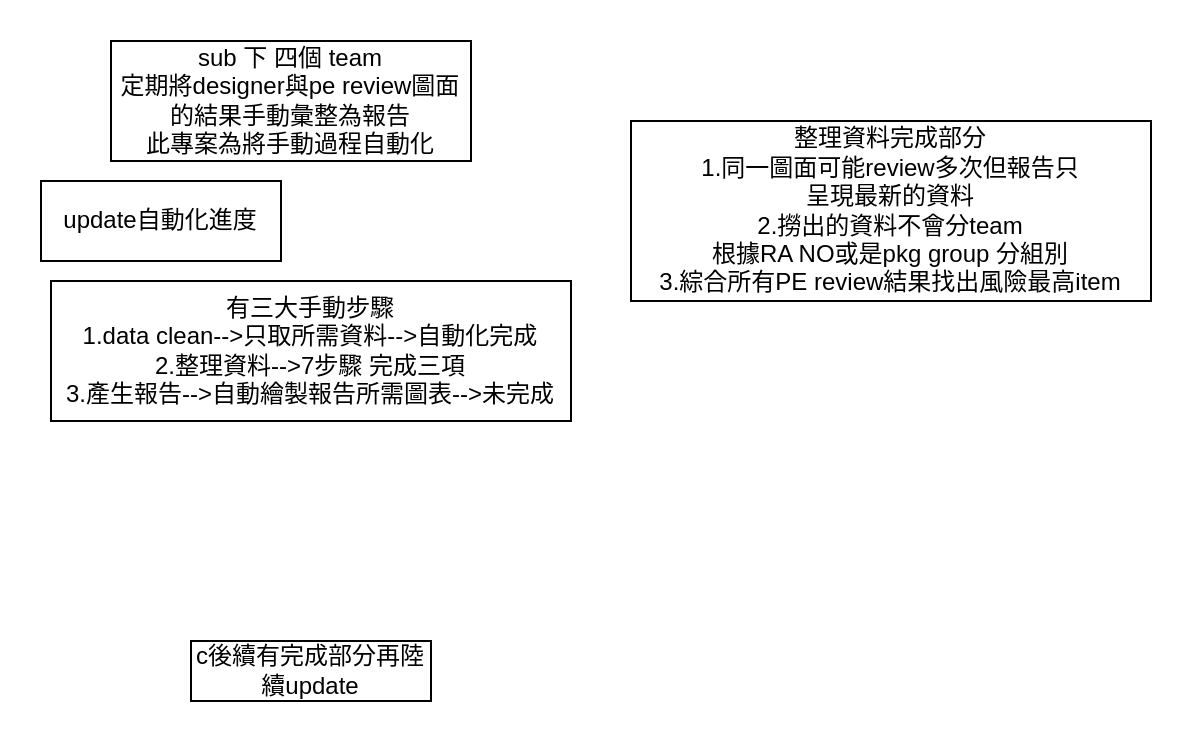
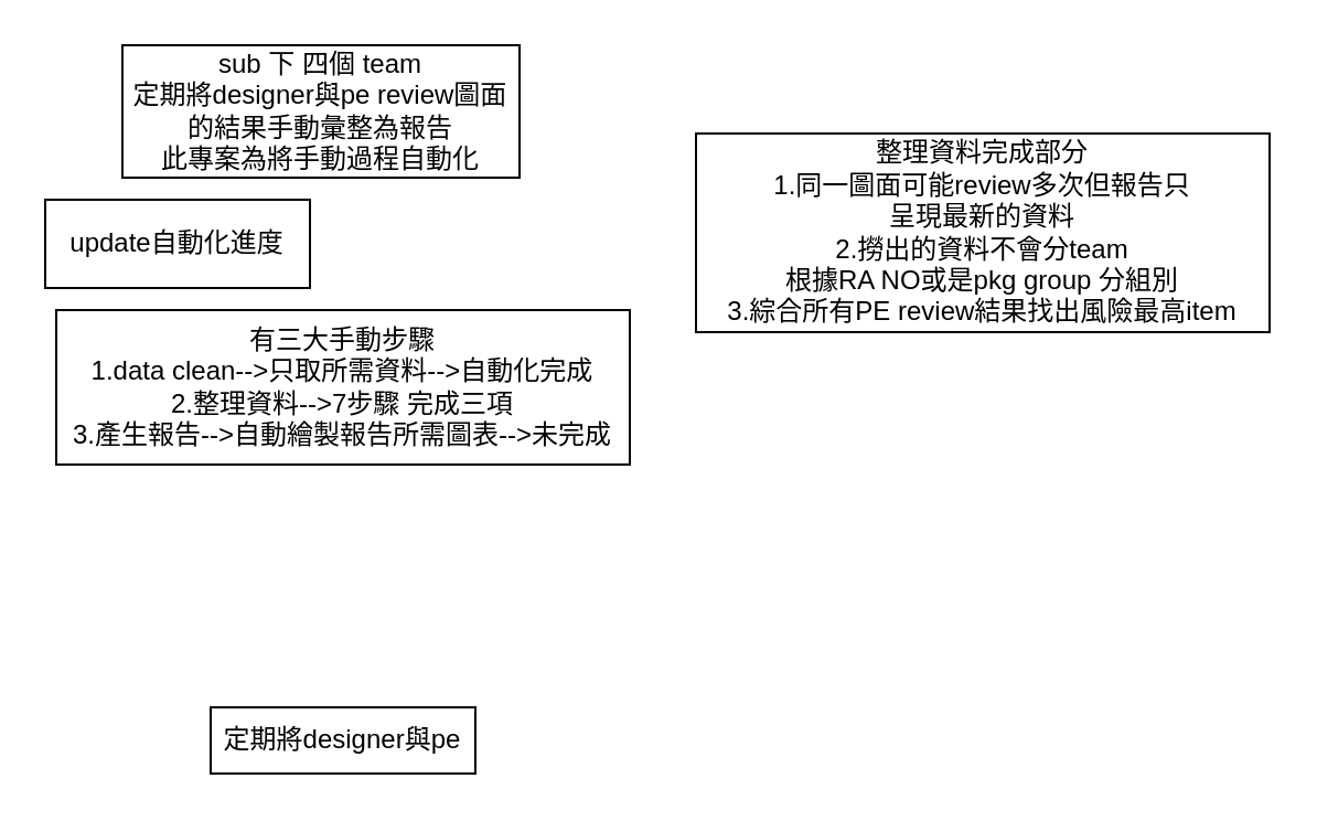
  <mxCell id="0" />
  <mxCell id="1" parent="0" />
  <mxCell id="2" value="sub 下 四個 team&lt;br&gt;定期將designer與pe review圖面的結果手動彙整為報告&lt;br&gt;此專案為將手動過程自動化" style="rounded=0;whiteSpace=wrap;html=1;" parent="1" vertex="1"><mxGeometry x="55" y="20" width="180" height="60" as="geometry" /></mxCell>
  <mxCell id="3" value="update自動化進度" style="rounded=0;whiteSpace=wrap;html=1;" vertex="1" parent="1"><mxGeometry x="20" y="90" width="120" height="40" as="geometry" /></mxCell>
  <mxCell id="4" value="有三大手動步驟&lt;br&gt;1.data clean--&amp;gt;只取所需資料--&amp;gt;自動化完成&lt;br&gt;2.整理資料--&amp;gt;7步驟 完成三項&lt;br&gt;3.產生報告--&amp;gt;自動繪製報告所需圖表--&amp;gt;未完成" style="rounded=0;whiteSpace=wrap;html=1;" vertex="1" parent="1"><mxGeometry x="25" y="140" width="260" height="70" as="geometry" /></mxCell>
  <mxCell id="5" value="整理資料完成部分&lt;br&gt;1.同一圖面可能review多次但報告只&lt;br&gt;呈現最新的資料&lt;br&gt;2.撈出的資料不會分team&lt;br&gt;根據RA NO或是pkg group 分組別&lt;br&gt;3.綜合所有PE review結果找出風險最高item" style="rounded=0;whiteSpace=wrap;html=1;" vertex="1" parent="1"><mxGeometry x="315" y="60" width="260" height="90" as="geometry" /></mxCell>
- <mxCell id="6" value="c後續有完成部分再陸續update" style="rounded=0;whiteSpace=wrap;html=1;" vertex="1" parent="1"><mxGeometry x="95" y="320" width="120" height="30" as="geometry" /></mxCell>
+ <mxCell id="6" value="定期將designer與pe" style="rounded=0;whiteSpace=wrap;html=1;" vertex="1" parent="1"><mxGeometry x="95" y="320" width="120" height="30" as="geometry" /></mxCell>
